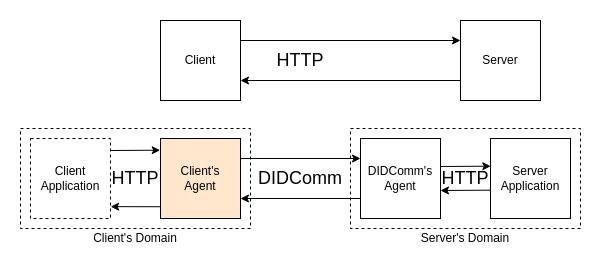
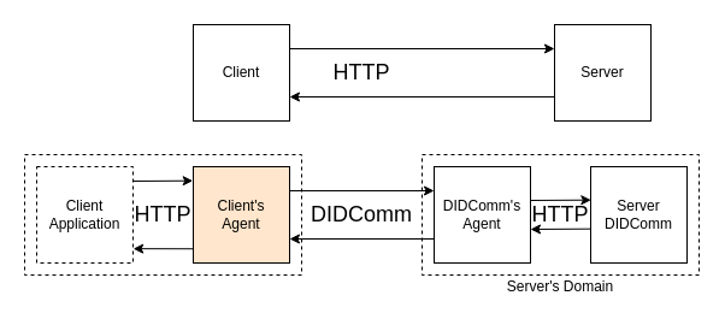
  <mxCell id="0" />
  <mxCell id="1" parent="0" />
  <mxCell id="2" value="Client Application" style="whiteSpace=wrap;html=1;aspect=fixed;dashed=1;" parent="1" vertex="1"><mxGeometry x="30" y="138" width="80" height="80" as="geometry" /></mxCell>
  <mxCell id="3" style="edgeStyle=none;rounded=0;orthogonalLoop=1;jettySize=auto;html=1;exitX=0.003;exitY=0.853;exitDx=0;exitDy=0;entryX=1.002;entryY=0.852;entryDx=0;entryDy=0;exitPerimeter=0;entryPerimeter=0;" parent="1" source="4" target="2" edge="1"><mxGeometry relative="1" as="geometry"><mxPoint x="160" y="207" as="sourcePoint" /><mxPoint x="110" y="207" as="targetPoint" /></mxGeometry></mxCell>
  <mxCell id="4" value="Client's&lt;br&gt;&lt;div&gt;Agent&lt;/div&gt;" style="whiteSpace=wrap;html=1;aspect=fixed;fillColor=#ffe6cc;" parent="1" vertex="1"><mxGeometry x="160" y="138" width="80" height="80" as="geometry" /></mxCell>
  <mxCell id="5" style="edgeStyle=none;rounded=0;orthogonalLoop=1;jettySize=auto;html=1;exitX=0.996;exitY=0.35;exitDx=0;exitDy=0;entryX=0.004;entryY=0.346;entryDx=0;entryDy=0;entryPerimeter=0;exitPerimeter=0;" parent="1" source="6" target="9" edge="1"><mxGeometry relative="1" as="geometry" /></mxCell>
  <mxCell id="6" value="DIDComm's&lt;br&gt;Agent" style="whiteSpace=wrap;html=1;aspect=fixed;" parent="1" vertex="1"><mxGeometry x="360" y="138" width="80" height="80" as="geometry" /></mxCell>
  <mxCell id="7" value="&lt;font style=&quot;font-size: 18px&quot; face=&quot;Helvetica&quot;&gt;DIDComm&lt;/font&gt;" style="text;html=1;strokeColor=none;fillColor=none;align=center;verticalAlign=middle;whiteSpace=wrap;rounded=0;" parent="1" vertex="1"><mxGeometry x="250" y="158" width="100" height="40" as="geometry" /></mxCell>
  <mxCell id="8" style="edgeStyle=none;rounded=0;orthogonalLoop=1;jettySize=auto;html=1;exitX=-0.004;exitY=0.646;exitDx=0;exitDy=0;exitPerimeter=0;entryX=1;entryY=0.65;entryDx=0;entryDy=0;entryPerimeter=0;" parent="1" source="9" target="6" edge="1"><mxGeometry relative="1" as="geometry"><mxPoint x="440" y="190" as="targetPoint" /></mxGeometry></mxCell>
- <mxCell id="9" value="Server Application" style="whiteSpace=wrap;html=1;aspect=fixed;" parent="1" vertex="1"><mxGeometry x="490" y="138" width="80" height="80" as="geometry" /></mxCell>
+ <mxCell id="9" value="Server DIDComm" style="whiteSpace=wrap;html=1;aspect=fixed;" parent="1" vertex="1"><mxGeometry x="490" y="138" width="80" height="80" as="geometry" /></mxCell>
  <mxCell id="10" style="edgeStyle=orthogonalEdgeStyle;rounded=0;orthogonalLoop=1;jettySize=auto;html=1;exitX=1;exitY=0.25;exitDx=0;exitDy=0;entryX=0;entryY=0.25;entryDx=0;entryDy=0;" parent="1" source="11" target="13" edge="1"><mxGeometry relative="1" as="geometry" /></mxCell>
  <mxCell id="11" value="Client" style="whiteSpace=wrap;html=1;aspect=fixed;" parent="1" vertex="1"><mxGeometry x="160" y="20" width="80" height="80" as="geometry" /></mxCell>
  <mxCell id="12" style="edgeStyle=orthogonalEdgeStyle;rounded=0;orthogonalLoop=1;jettySize=auto;html=1;exitX=0;exitY=0.75;exitDx=0;exitDy=0;entryX=1;entryY=0.75;entryDx=0;entryDy=0;" parent="1" source="13" target="11" edge="1"><mxGeometry relative="1" as="geometry" /></mxCell>
  <mxCell id="13" value="Server" style="whiteSpace=wrap;html=1;aspect=fixed;" parent="1" vertex="1"><mxGeometry x="460" y="20" width="80" height="80" as="geometry" /></mxCell>
  <mxCell id="14" value="" style="endArrow=classic;html=1;entryX=1;entryY=0.75;entryDx=0;entryDy=0;exitX=0;exitY=0.75;exitDx=0;exitDy=0;" parent="1" source="6" target="4" edge="1"><mxGeometry width="50" height="50" relative="1" as="geometry"><mxPoint x="350" y="198" as="sourcePoint" /><mxPoint x="260" y="188" as="targetPoint" /></mxGeometry></mxCell>
  <mxCell id="15" value="" style="endArrow=classic;html=1;exitX=1;exitY=0.25;exitDx=0;exitDy=0;entryX=0;entryY=0.25;entryDx=0;entryDy=0;" parent="1" source="4" target="6" edge="1"><mxGeometry width="50" height="50" relative="1" as="geometry"><mxPoint x="250" y="157.32" as="sourcePoint" /><mxPoint x="348" y="157.32" as="targetPoint" /></mxGeometry></mxCell>
  <mxCell id="16" value="" style="endArrow=classic;html=1;entryX=-0.004;entryY=0.146;entryDx=0;entryDy=0;entryPerimeter=0;exitX=1.004;exitY=0.15;exitDx=0;exitDy=0;exitPerimeter=0;" parent="1" source="2" target="4" edge="1"><mxGeometry width="50" height="50" relative="1" as="geometry"><mxPoint x="111" y="150" as="sourcePoint" /><mxPoint x="160" y="158" as="targetPoint" /></mxGeometry></mxCell>
  <mxCell id="17" value="&lt;font style=&quot;font-size: 18px&quot;&gt;HTTP&lt;/font&gt;" style="text;html=1;strokeColor=none;fillColor=none;align=center;verticalAlign=middle;whiteSpace=wrap;rounded=0;" parent="1" vertex="1"><mxGeometry x="110" y="158" width="50" height="40" as="geometry" /></mxCell>
  <mxCell id="18" value="&lt;font style=&quot;font-size: 18px&quot;&gt;HTTP&lt;/font&gt;" style="text;html=1;strokeColor=none;fillColor=none;align=center;verticalAlign=middle;whiteSpace=wrap;rounded=0;" parent="1" vertex="1"><mxGeometry x="440" y="158" width="50" height="40" as="geometry" /></mxCell>
  <mxCell id="19" value="&lt;font style=&quot;font-size: 18px&quot;&gt;HTTP&lt;/font&gt;" style="text;html=1;strokeColor=none;fillColor=none;align=center;verticalAlign=middle;whiteSpace=wrap;rounded=0;" parent="1" vertex="1"><mxGeometry x="275" y="40" width="50" height="40" as="geometry" /></mxCell>
  <mxCell id="20" value="" style="rounded=0;whiteSpace=wrap;html=1;dashed=1;fillColor=none;" vertex="1" parent="1"><mxGeometry x="20" y="128" width="230" height="100" as="geometry" /></mxCell>
  <mxCell id="21" value="" style="rounded=0;whiteSpace=wrap;html=1;dashed=1;fillColor=none;" vertex="1" parent="1"><mxGeometry x="350" y="128" width="230" height="100" as="geometry" /></mxCell>
- <mxCell id="22" value="Client's Domain" style="text;html=1;strokeColor=none;fillColor=none;align=center;verticalAlign=middle;whiteSpace=wrap;rounded=0;dashed=1;" vertex="1" parent="1"><mxGeometry x="80" y="228" width="110" height="20" as="geometry" /></mxCell>
  <mxCell id="23" value="Server's Domain" style="text;html=1;strokeColor=none;fillColor=none;align=center;verticalAlign=middle;whiteSpace=wrap;rounded=0;dashed=1;" vertex="1" parent="1"><mxGeometry x="410" y="228" width="110" height="20" as="geometry" /></mxCell>
